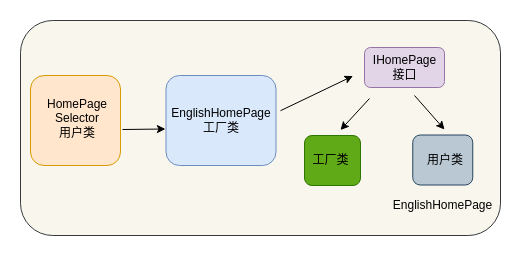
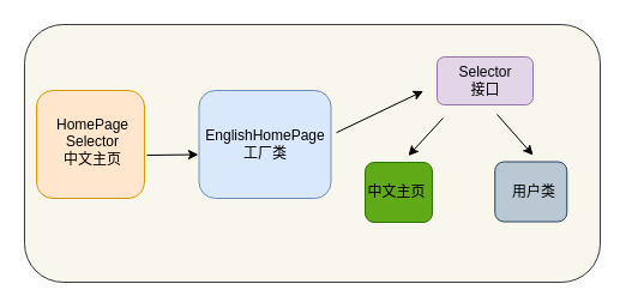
  <mxCell id="0" />
  <mxCell id="1" parent="0" />
  <mxCell id="2" value="" style="rounded=1;whiteSpace=wrap;html=1;fillColor=#f9f7ed;strokeColor=#36393d;" vertex="1" parent="1"><mxGeometry x="20" y="20" width="480" height="215" as="geometry" /></mxCell>
  <mxCell id="3" value="" style="rounded=1;whiteSpace=wrap;html=1;fillColor=#dae8fc;strokeColor=#6c8ebf;" vertex="1" parent="1"><mxGeometry x="165.5" y="75" width="110" height="90" as="geometry" /></mxCell>
  <mxCell id="4" value="EnglishHomePage&lt;br&gt;工厂类" style="text;html=1;strokeColor=none;fillColor=none;align=center;verticalAlign=middle;whiteSpace=wrap;rounded=0;" vertex="1" parent="1"><mxGeometry x="166" y="95" width="110" height="50" as="geometry" /></mxCell>
  <mxCell id="5" value="" style="rounded=1;whiteSpace=wrap;html=1;fillColor=#ffe6cc;strokeColor=#d79b00;" vertex="1" parent="1"><mxGeometry x="30" y="75" width="90" height="90" as="geometry" /></mxCell>
- <mxCell id="6" value="HomePage&lt;br&gt;Selector&lt;br&gt;用户类" style="text;html=1;strokeColor=none;fillColor=none;align=center;verticalAlign=middle;whiteSpace=wrap;rounded=0;" vertex="1" parent="1"><mxGeometry x="30" y="97.5" width="94" height="40" as="geometry" /></mxCell>
+ <mxCell id="6" value="HomePage&lt;br&gt;Selector&lt;br&gt;中文主页" style="text;html=1;strokeColor=none;fillColor=none;align=center;verticalAlign=middle;whiteSpace=wrap;rounded=0;" vertex="1" parent="1"><mxGeometry x="30" y="97.5" width="94" height="40" as="geometry" /></mxCell>
  <mxCell id="7" value="" style="rounded=1;whiteSpace=wrap;html=1;fillColor=#e1d5e7;strokeColor=#9673a6;" vertex="1" parent="1"><mxGeometry x="364" y="47" width="80" height="40" as="geometry" /></mxCell>
  <mxCell id="8" value="" style="rounded=1;whiteSpace=wrap;html=1;fillColor=#60a917;strokeColor=#2D7600;fontColor=#ffffff;" vertex="1" parent="1"><mxGeometry x="304" y="135" width="56" height="50" as="geometry" /></mxCell>
  <mxCell id="9" value="" style="rounded=1;whiteSpace=wrap;html=1;fillColor=#bac8d3;strokeColor=#23445d;" vertex="1" parent="1"><mxGeometry x="412.25" y="134.5" width="60" height="50" as="geometry" /></mxCell>
- <mxCell id="10" value="IHomePage&lt;br&gt;接口" style="text;html=1;strokeColor=none;fillColor=none;align=center;verticalAlign=middle;whiteSpace=wrap;rounded=0;" vertex="1" parent="1"><mxGeometry x="351.5" y="44.5" width="105" height="45" as="geometry" /></mxCell>
- <mxCell id="11" value="工厂类" style="text;html=1;strokeColor=none;fillColor=none;align=center;verticalAlign=middle;whiteSpace=wrap;rounded=0;" vertex="1" parent="1"><mxGeometry x="304" y="137.5" width="53" height="45" as="geometry" /></mxCell>
+ <mxCell id="10" value="Selector&lt;br&gt;接口" style="text;html=1;strokeColor=none;fillColor=none;align=center;verticalAlign=middle;whiteSpace=wrap;rounded=0;" vertex="1" parent="1"><mxGeometry x="351.5" y="44.5" width="105" height="45" as="geometry" /></mxCell>
+ <mxCell id="11" value="中文主页" style="text;html=1;strokeColor=none;fillColor=none;align=center;verticalAlign=middle;whiteSpace=wrap;rounded=0;" vertex="1" parent="1"><mxGeometry x="304" y="137.5" width="53" height="45" as="geometry" /></mxCell>
  <mxCell id="12" value="用户类" style="text;html=1;strokeColor=none;fillColor=none;align=center;verticalAlign=middle;whiteSpace=wrap;rounded=0;" vertex="1" parent="1"><mxGeometry x="390" y="140.75" width="110" height="37.5" as="geometry" /></mxCell>
- <mxCell id="13" value="EnglishHomePage" style="text;html=1;strokeColor=none;fillColor=none;align=center;verticalAlign=middle;whiteSpace=wrap;rounded=0;" vertex="1" parent="1"><mxGeometry x="390" y="185" width="104.5" height="40" as="geometry" /></mxCell>
  <mxCell id="14" value="" style="endArrow=classic;html=1;entryX=-0.037;entryY=0.67;entryDx=0;entryDy=0;entryPerimeter=0;" edge="1" parent="1"><mxGeometry width="50" height="50" relative="1" as="geometry"><mxPoint x="122" y="129" as="sourcePoint" /><mxPoint x="164.93" y="128.5" as="targetPoint" /></mxGeometry></mxCell>
  <mxCell id="15" value="" style="endArrow=classic;html=1;entryX=0.009;entryY=0.689;entryDx=0;entryDy=0;entryPerimeter=0;" edge="1" parent="1" target="10"><mxGeometry width="50" height="50" relative="1" as="geometry"><mxPoint x="280" y="110.21" as="sourcePoint" /><mxPoint x="323" y="75" as="targetPoint" /></mxGeometry></mxCell>
  <mxCell id="16" value="" style="endArrow=classic;html=1;" edge="1" parent="1"><mxGeometry width="50" height="50" relative="1" as="geometry"><mxPoint x="414" y="95" as="sourcePoint" /><mxPoint x="444" y="129" as="targetPoint" /></mxGeometry></mxCell>
  <mxCell id="17" value="" style="endArrow=classic;html=1;" edge="1" parent="1"><mxGeometry width="50" height="50" relative="1" as="geometry"><mxPoint x="369" y="98" as="sourcePoint" /><mxPoint x="340" y="129.5" as="targetPoint" /></mxGeometry></mxCell>
